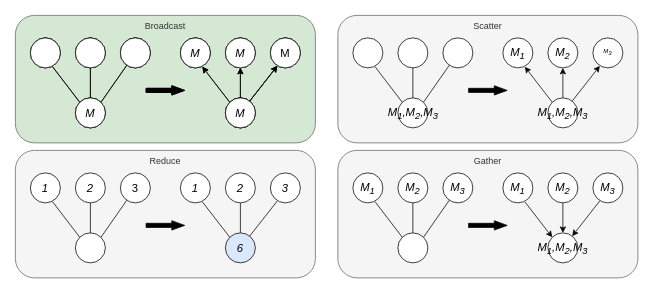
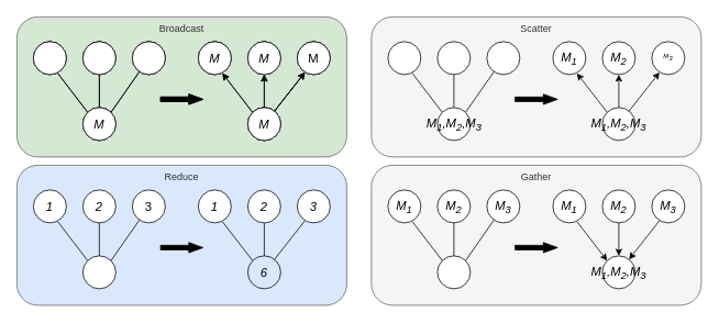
  <mxCell id="0" />
  <mxCell id="1" parent="0" />
- <mxCell id="2" value="Reduce" style="rounded=1;whiteSpace=wrap;html=1;verticalAlign=top;fillColor=#f5f5f5;strokeColor=#666666;fontColor=#333333;" parent="1" vertex="1"><mxGeometry y="200" width="400" height="170" as="geometry" x="20" /></mxCell>
+ <mxCell id="2" value="Reduce" style="rounded=1;whiteSpace=wrap;html=1;verticalAlign=top;fillColor=#dae8fc;strokeColor=#666666;fontColor=#333333;" parent="1" vertex="1"><mxGeometry y="200" width="400" height="170" as="geometry" x="20" /></mxCell>
  <mxCell id="3" value="Scatter" style="rounded=1;whiteSpace=wrap;html=1;verticalAlign=top;fillColor=#f5f5f5;strokeColor=#666666;fontColor=#333333;" parent="1" vertex="1"><mxGeometry x="450" y="20" width="400" height="170" as="geometry" /></mxCell>
  <mxCell id="4" value="Broadcast" style="rounded=1;whiteSpace=wrap;html=1;verticalAlign=top;fillColor=#d5e8d4;strokeColor=#666666;fontColor=#333333;" parent="1" vertex="1"><mxGeometry y="20" width="400" height="170" as="geometry" x="20" /></mxCell>
  <mxCell id="5" value="" style="ellipse;whiteSpace=wrap;html=1;aspect=fixed;" parent="1" vertex="1"><mxGeometry x="300" y="50" width="40" height="40" as="geometry" /></mxCell>
  <mxCell id="6" value="" style="ellipse;whiteSpace=wrap;html=1;aspect=fixed;" parent="1" vertex="1"><mxGeometry x="360" y="50" width="40" height="40" as="geometry" /></mxCell>
  <mxCell id="7" value="" style="ellipse;whiteSpace=wrap;html=1;aspect=fixed;" parent="1" vertex="1"><mxGeometry x="240" y="50" width="40" height="40" as="geometry" /></mxCell>
  <mxCell id="8" value="" style="ellipse;whiteSpace=wrap;html=1;aspect=fixed;" parent="1" vertex="1"><mxGeometry x="300" y="130" width="40" height="40" as="geometry" /></mxCell>
  <mxCell id="9" value="" style="ellipse;whiteSpace=wrap;html=1;aspect=fixed;" parent="1" vertex="1"><mxGeometry x="40" y="50" width="40" height="40" as="geometry" /></mxCell>
  <mxCell id="10" value="" style="ellipse;whiteSpace=wrap;html=1;aspect=fixed;" parent="1" vertex="1"><mxGeometry x="100" y="50" width="40" height="40" as="geometry" /></mxCell>
  <mxCell id="11" value="" style="ellipse;whiteSpace=wrap;html=1;aspect=fixed;" parent="1" vertex="1"><mxGeometry x="160" y="50" width="40" height="40" as="geometry" /></mxCell>
  <mxCell id="12" value="" style="ellipse;whiteSpace=wrap;html=1;aspect=fixed;" parent="1" vertex="1"><mxGeometry x="100" y="130" width="40" height="40" as="geometry" /></mxCell>
  <mxCell id="13" value="" style="ellipse;whiteSpace=wrap;html=1;aspect=fixed;" parent="1" vertex="1"><mxGeometry x="40" y="50" width="40" height="40" as="geometry" /></mxCell>
  <mxCell id="14" value="" style="ellipse;whiteSpace=wrap;html=1;aspect=fixed;" parent="1" vertex="1"><mxGeometry x="100" y="50" width="40" height="40" as="geometry" /></mxCell>
  <mxCell id="15" value="" style="ellipse;whiteSpace=wrap;html=1;aspect=fixed;" parent="1" vertex="1"><mxGeometry x="160" y="50" width="40" height="40" as="geometry" /></mxCell>
  <mxCell id="16" value="" style="ellipse;whiteSpace=wrap;html=1;aspect=fixed;" parent="1" vertex="1"><mxGeometry x="100" y="130" width="40" height="40" as="geometry" /></mxCell>
  <mxCell id="17" value="" style="ellipse;whiteSpace=wrap;html=1;aspect=fixed;" parent="1" vertex="1"><mxGeometry x="240" y="50" width="40" height="40" as="geometry" /></mxCell>
  <mxCell id="18" value="" style="ellipse;whiteSpace=wrap;html=1;aspect=fixed;" parent="1" vertex="1"><mxGeometry x="300" y="50" width="40" height="40" as="geometry" /></mxCell>
  <mxCell id="19" value="" style="ellipse;whiteSpace=wrap;html=1;aspect=fixed;" parent="1" vertex="1"><mxGeometry x="300" y="130" width="40" height="40" as="geometry" /></mxCell>
  <mxCell id="20" value="" style="ellipse;whiteSpace=wrap;html=1;aspect=fixed;" parent="1" vertex="1"><mxGeometry x="360" y="50" width="40" height="40" as="geometry" /></mxCell>
  <mxCell id="21" value="" style="shape=flexArrow;endArrow=classic;html=1;fillColor=#000000;width=5.517;endSize=5.406;endWidth=5.99;" parent="1" edge="1"><mxGeometry width="50" height="50" relative="1" as="geometry"><mxPoint x="193.75" y="120" as="sourcePoint" /><mxPoint x="246.25" y="120" as="targetPoint" /></mxGeometry></mxCell>
  <mxCell id="22" value="" style="endArrow=none;html=1;entryX=0.5;entryY=1;entryDx=0;entryDy=0;" parent="1" source="16" target="14" edge="1"><mxGeometry width="50" height="50" relative="1" as="geometry"><mxPoint x="410" y="280" as="sourcePoint" /><mxPoint x="460" y="230" as="targetPoint" /></mxGeometry></mxCell>
  <mxCell id="23" value="" style="endArrow=none;html=1;exitX=1;exitY=0;exitDx=0;exitDy=0;" parent="1" source="16" target="15" edge="1"><mxGeometry width="50" height="50" relative="1" as="geometry"><mxPoint x="410" y="280" as="sourcePoint" /><mxPoint x="460" y="230" as="targetPoint" /></mxGeometry></mxCell>
  <mxCell id="24" value="" style="endArrow=classic;html=1;exitX=0;exitY=0;exitDx=0;exitDy=0;entryX=0.731;entryY=0.962;entryDx=0;entryDy=0;entryPerimeter=0;" parent="1" source="19" target="17" edge="1"><mxGeometry width="50" height="50" relative="1" as="geometry"><mxPoint x="290" y="250" as="sourcePoint" /><mxPoint x="270" y="86" as="targetPoint" /></mxGeometry></mxCell>
  <mxCell id="25" value="" style="endArrow=classic;html=1;entryX=0.5;entryY=1;entryDx=0;entryDy=0;exitX=0.5;exitY=0;exitDx=0;exitDy=0;" parent="1" source="19" target="18" edge="1"><mxGeometry width="50" height="50" relative="1" as="geometry"><mxPoint x="290" y="250" as="sourcePoint" /><mxPoint x="340" y="200" as="targetPoint" /></mxGeometry></mxCell>
  <mxCell id="26" value="" style="endArrow=classic;html=1;entryX=0.233;entryY=0.933;entryDx=0;entryDy=0;entryPerimeter=0;" parent="1" source="19" target="20" edge="1"><mxGeometry width="50" height="50" relative="1" as="geometry"><mxPoint x="290" y="250" as="sourcePoint" /><mxPoint x="340" y="200" as="targetPoint" /></mxGeometry></mxCell>
  <mxCell id="27" value="" style="endArrow=none;html=1;exitX=0;exitY=0;exitDx=0;exitDy=0;entryX=0.736;entryY=0.957;entryDx=0;entryDy=0;entryPerimeter=0;" parent="1" source="16" target="13" edge="1"><mxGeometry width="50" height="50" relative="1" as="geometry"><mxPoint x="147.32" y="148.32" as="sourcePoint" /><mxPoint x="74" y="84" as="targetPoint" /></mxGeometry></mxCell>
  <mxCell id="28" value="" style="ellipse;whiteSpace=wrap;html=1;aspect=fixed;" parent="1" vertex="1"><mxGeometry x="300" y="130" width="40" height="40" as="geometry" /></mxCell>
  <mxCell id="29" value="" style="endArrow=classic;html=1;entryX=0.233;entryY=0.933;entryDx=0;entryDy=0;entryPerimeter=0;" parent="1" source="28" edge="1"><mxGeometry width="50" height="50" relative="1" as="geometry"><mxPoint x="290" y="250" as="sourcePoint" /><mxPoint x="369.32" y="87.32" as="targetPoint" /></mxGeometry></mxCell>
  <mxCell id="30" value="&lt;font style=&quot;font-size: 15px&quot;&gt;M&lt;/font&gt;" style="ellipse;whiteSpace=wrap;html=1;aspect=fixed;fontStyle=2;fontSize=8;" parent="1" vertex="1"><mxGeometry x="300" y="130" width="40" height="40" as="geometry" /></mxCell>
  <mxCell id="31" value="" style="endArrow=classic;html=1;entryX=0.233;entryY=0.933;entryDx=0;entryDy=0;entryPerimeter=0;" parent="1" source="30" edge="1"><mxGeometry width="50" height="50" relative="1" as="geometry"><mxPoint x="290" y="250" as="sourcePoint" /><mxPoint x="369.32" y="87.32" as="targetPoint" /></mxGeometry></mxCell>
  <mxCell id="32" value="" style="endArrow=classic;html=1;entryX=0.5;entryY=1;entryDx=0;entryDy=0;exitX=0.5;exitY=0;exitDx=0;exitDy=0;" parent="1" target="35" edge="1"><mxGeometry width="50" height="50" relative="1" as="geometry"><mxPoint x="320" y="130" as="sourcePoint" /><mxPoint x="340" y="200" as="targetPoint" /></mxGeometry></mxCell>
  <mxCell id="33" value="" style="endArrow=classic;html=1;exitX=0;exitY=0;exitDx=0;exitDy=0;entryX=0.731;entryY=0.962;entryDx=0;entryDy=0;entryPerimeter=0;" parent="1" target="34" edge="1"><mxGeometry width="50" height="50" relative="1" as="geometry"><mxPoint x="305.858" y="135.858" as="sourcePoint" /><mxPoint x="270" y="86" as="targetPoint" /></mxGeometry></mxCell>
  <mxCell id="34" value="&lt;font style=&quot;font-size: 15px&quot;&gt;M&lt;/font&gt;" style="ellipse;whiteSpace=wrap;html=1;aspect=fixed;fontStyle=2;fontSize=8;" parent="1" vertex="1"><mxGeometry x="240" y="50" width="40" height="40" as="geometry" /></mxCell>
  <mxCell id="35" value="&lt;font style=&quot;font-size: 15px&quot;&gt;M&lt;/font&gt;" style="ellipse;whiteSpace=wrap;html=1;aspect=fixed;fontStyle=2;fontSize=8;" parent="1" vertex="1"><mxGeometry x="300" y="50" width="40" height="40" as="geometry" /></mxCell>
  <mxCell id="36" value="&lt;font style=&quot;font-size: 15px&quot;&gt;M&lt;/font&gt;" style="ellipse;whiteSpace=wrap;html=1;aspect=fixed;fontSize=8;" parent="1" vertex="1"><mxGeometry x="360" y="50" width="40" height="40" as="geometry" /></mxCell>
  <mxCell id="37" value="" style="shape=flexArrow;endArrow=classic;html=1;fillColor=#000000;width=5.517;endSize=5.406;endWidth=5.99;" parent="1" edge="1"><mxGeometry width="50" height="50" relative="1" as="geometry"><mxPoint x="193.75" y="120" as="sourcePoint" /><mxPoint x="246.25" y="120" as="targetPoint" /></mxGeometry></mxCell>
  <mxCell id="38" value="&lt;font style=&quot;font-size: 15px&quot;&gt;M&lt;/font&gt;" style="ellipse;whiteSpace=wrap;html=1;aspect=fixed;fontStyle=2;fontSize=8;" parent="1" vertex="1"><mxGeometry x="100" y="130" width="40" height="40" as="geometry" /></mxCell>
  <mxCell id="39" value="" style="ellipse;whiteSpace=wrap;html=1;aspect=fixed;" parent="1" vertex="1"><mxGeometry x="40" y="50" width="40" height="40" as="geometry" /></mxCell>
  <mxCell id="40" value="" style="ellipse;whiteSpace=wrap;html=1;aspect=fixed;" parent="1" vertex="1"><mxGeometry x="100" y="50" width="40" height="40" as="geometry" /></mxCell>
  <mxCell id="41" value="" style="ellipse;whiteSpace=wrap;html=1;aspect=fixed;" parent="1" vertex="1"><mxGeometry x="160" y="50" width="40" height="40" as="geometry" /></mxCell>
  <mxCell id="42" value="" style="endArrow=none;html=1;exitX=1;exitY=0;exitDx=0;exitDy=0;" parent="1" target="41" edge="1"><mxGeometry width="50" height="50" relative="1" as="geometry"><mxPoint x="134.142" y="135.858" as="sourcePoint" /><mxPoint x="460" y="230" as="targetPoint" /></mxGeometry></mxCell>
  <mxCell id="43" value="" style="endArrow=none;html=1;entryX=0.5;entryY=1;entryDx=0;entryDy=0;" parent="1" target="40" edge="1"><mxGeometry width="50" height="50" relative="1" as="geometry"><mxPoint x="120" y="130" as="sourcePoint" /><mxPoint x="460" y="230" as="targetPoint" /></mxGeometry></mxCell>
  <mxCell id="44" value="" style="endArrow=none;html=1;exitX=0;exitY=0;exitDx=0;exitDy=0;entryX=0.736;entryY=0.957;entryDx=0;entryDy=0;entryPerimeter=0;" parent="1" target="39" edge="1"><mxGeometry width="50" height="50" relative="1" as="geometry"><mxPoint x="105.858" y="135.858" as="sourcePoint" /><mxPoint x="74" y="84" as="targetPoint" /></mxGeometry></mxCell>
  <mxCell id="45" value="&lt;i&gt;&lt;font style=&quot;font-size: 15px&quot;&gt;1&lt;/font&gt;&lt;/i&gt;" style="ellipse;whiteSpace=wrap;html=1;aspect=fixed;fontSize=8;" parent="1" vertex="1"><mxGeometry x="40" y="230" width="40" height="40" as="geometry" /></mxCell>
  <mxCell id="46" value="&lt;i&gt;&lt;font style=&quot;font-size: 15px&quot;&gt;2&lt;/font&gt;&lt;/i&gt;" style="ellipse;whiteSpace=wrap;html=1;aspect=fixed;fontSize=8;" parent="1" vertex="1"><mxGeometry x="100" y="230" width="40" height="40" as="geometry" /></mxCell>
  <mxCell id="47" value="&lt;font style=&quot;font-size: 15px&quot;&gt;3&lt;/font&gt;" style="ellipse;whiteSpace=wrap;html=1;aspect=fixed;fontSize=8;" parent="1" vertex="1"><mxGeometry x="160" y="230" width="40" height="40" as="geometry" /></mxCell>
  <mxCell id="48" value="" style="endArrow=none;html=1;exitX=1;exitY=0;exitDx=0;exitDy=0;" parent="1" target="47" edge="1"><mxGeometry width="50" height="50" relative="1" as="geometry"><mxPoint x="134.142" y="315.858" as="sourcePoint" /><mxPoint x="460" y="410" as="targetPoint" /></mxGeometry></mxCell>
  <mxCell id="49" value="" style="endArrow=none;html=1;entryX=0.5;entryY=1;entryDx=0;entryDy=0;" parent="1" target="46" edge="1"><mxGeometry width="50" height="50" relative="1" as="geometry"><mxPoint x="120" y="310" as="sourcePoint" /><mxPoint x="460" y="410" as="targetPoint" /></mxGeometry></mxCell>
  <mxCell id="50" value="" style="endArrow=none;html=1;exitX=0;exitY=0;exitDx=0;exitDy=0;entryX=0.736;entryY=0.957;entryDx=0;entryDy=0;entryPerimeter=0;" parent="1" target="45" edge="1"><mxGeometry width="50" height="50" relative="1" as="geometry"><mxPoint x="105.858" y="315.858" as="sourcePoint" /><mxPoint x="74" y="264" as="targetPoint" /></mxGeometry></mxCell>
  <mxCell id="51" value="" style="ellipse;whiteSpace=wrap;html=1;aspect=fixed;" parent="1" vertex="1"><mxGeometry x="100" y="310" width="40" height="40" as="geometry" /></mxCell>
  <mxCell id="52" value="" style="shape=flexArrow;endArrow=classic;html=1;fillColor=#000000;width=5.517;endSize=5.406;endWidth=5.99;" parent="1" edge="1"><mxGeometry width="50" height="50" relative="1" as="geometry"><mxPoint x="193.75" y="300" as="sourcePoint" /><mxPoint x="246.25" y="300" as="targetPoint" /></mxGeometry></mxCell>
  <mxCell id="53" value="" style="endArrow=none;html=1;exitX=0;exitY=0;exitDx=0;exitDy=0;entryX=0.731;entryY=0.962;entryDx=0;entryDy=0;entryPerimeter=0;endFill=0;" parent="1" target="58" edge="1"><mxGeometry width="50" height="50" relative="1" as="geometry"><mxPoint x="305.858" y="315.858" as="sourcePoint" /><mxPoint x="270" y="266" as="targetPoint" /></mxGeometry></mxCell>
  <mxCell id="54" value="" style="endArrow=none;html=1;entryX=0.5;entryY=1;entryDx=0;entryDy=0;exitX=0.5;exitY=0;exitDx=0;exitDy=0;endFill=0;" parent="1" target="57" edge="1"><mxGeometry width="50" height="50" relative="1" as="geometry"><mxPoint x="320" y="310" as="sourcePoint" /><mxPoint x="340" y="380" as="targetPoint" /></mxGeometry></mxCell>
  <mxCell id="55" value="" style="endArrow=none;html=1;entryX=0.233;entryY=0.933;entryDx=0;entryDy=0;entryPerimeter=0;endFill=0;" parent="1" source="59" edge="1"><mxGeometry width="50" height="50" relative="1" as="geometry"><mxPoint x="290" y="430" as="sourcePoint" /><mxPoint x="369.32" y="267.32" as="targetPoint" /></mxGeometry></mxCell>
  <mxCell id="56" value="&lt;i&gt;&lt;font style=&quot;font-size: 15px&quot;&gt;3&lt;/font&gt;&lt;/i&gt;" style="ellipse;whiteSpace=wrap;html=1;aspect=fixed;fontSize=8;" parent="1" vertex="1"><mxGeometry x="360" y="230" width="40" height="40" as="geometry" /></mxCell>
  <mxCell id="57" value="&lt;i&gt;&lt;font style=&quot;font-size: 15px&quot;&gt;2&lt;/font&gt;&lt;/i&gt;" style="ellipse;whiteSpace=wrap;html=1;aspect=fixed;fontSize=8;" parent="1" vertex="1"><mxGeometry x="300" y="230" width="40" height="40" as="geometry" /></mxCell>
  <mxCell id="58" value="&lt;i&gt;&lt;font style=&quot;font-size: 15px&quot;&gt;1&lt;/font&gt;&lt;/i&gt;" style="ellipse;whiteSpace=wrap;html=1;aspect=fixed;fontSize=8;" parent="1" vertex="1"><mxGeometry x="240" y="230" width="40" height="40" as="geometry" /></mxCell>
  <mxCell id="59" value="&lt;i&gt;&lt;font style=&quot;font-size: 15px&quot;&gt;6&lt;/font&gt;&lt;/i&gt;" style="ellipse;whiteSpace=wrap;html=1;aspect=fixed;fontSize=8;fillColor=#dae8fc;" parent="1" vertex="1"><mxGeometry x="300" y="310" width="40" height="40" as="geometry" /></mxCell>
  <mxCell id="60" value="" style="ellipse;whiteSpace=wrap;html=1;aspect=fixed;" parent="1" vertex="1"><mxGeometry x="470" y="50" width="40" height="40" as="geometry" /></mxCell>
  <mxCell id="61" value="" style="ellipse;whiteSpace=wrap;html=1;aspect=fixed;" parent="1" vertex="1"><mxGeometry x="530" y="50" width="40" height="40" as="geometry" /></mxCell>
  <mxCell id="62" value="" style="ellipse;whiteSpace=wrap;html=1;aspect=fixed;" parent="1" vertex="1"><mxGeometry x="590" y="50" width="40" height="40" as="geometry" /></mxCell>
  <mxCell id="63" value="" style="endArrow=none;html=1;exitX=1;exitY=0;exitDx=0;exitDy=0;" parent="1" target="62" edge="1"><mxGeometry width="50" height="50" relative="1" as="geometry"><mxPoint x="564.142" y="135.858" as="sourcePoint" /><mxPoint x="890" y="230" as="targetPoint" /></mxGeometry></mxCell>
  <mxCell id="64" value="" style="endArrow=none;html=1;entryX=0.5;entryY=1;entryDx=0;entryDy=0;" parent="1" target="61" edge="1"><mxGeometry width="50" height="50" relative="1" as="geometry"><mxPoint x="550" y="130" as="sourcePoint" /><mxPoint x="890" y="230" as="targetPoint" /></mxGeometry></mxCell>
  <mxCell id="65" value="" style="endArrow=none;html=1;exitX=0;exitY=0;exitDx=0;exitDy=0;entryX=0.736;entryY=0.957;entryDx=0;entryDy=0;entryPerimeter=0;" parent="1" target="60" edge="1"><mxGeometry width="50" height="50" relative="1" as="geometry"><mxPoint x="535.858" y="135.858" as="sourcePoint" /><mxPoint x="504" y="84" as="targetPoint" /></mxGeometry></mxCell>
  <mxCell id="66" value="&lt;font style=&quot;font-size: 15px&quot;&gt;M&lt;sub&gt;1&lt;/sub&gt;,M&lt;sub&gt;2&lt;/sub&gt;,M&lt;sub&gt;3&lt;/sub&gt;&lt;/font&gt;" style="ellipse;html=1;aspect=fixed;fontStyle=2;fontSize=8;" parent="1" vertex="1"><mxGeometry x="530" y="130" width="40" height="40" as="geometry" /></mxCell>
  <mxCell id="67" value="" style="shape=flexArrow;endArrow=classic;html=1;fillColor=#000000;width=5.517;endSize=5.406;endWidth=5.99;" parent="1" edge="1"><mxGeometry width="50" height="50" relative="1" as="geometry"><mxPoint x="623.75" y="120" as="sourcePoint" /><mxPoint x="676.25" y="120" as="targetPoint" /></mxGeometry></mxCell>
  <mxCell id="68" value="" style="endArrow=classic;html=1;exitX=0;exitY=0;exitDx=0;exitDy=0;entryX=0.731;entryY=0.962;entryDx=0;entryDy=0;entryPerimeter=0;" parent="1" target="73" edge="1"><mxGeometry width="50" height="50" relative="1" as="geometry"><mxPoint x="735.858" y="135.858" as="sourcePoint" /><mxPoint x="700" y="86" as="targetPoint" /></mxGeometry></mxCell>
  <mxCell id="69" value="" style="endArrow=classic;html=1;entryX=0.5;entryY=1;entryDx=0;entryDy=0;exitX=0.5;exitY=0;exitDx=0;exitDy=0;" parent="1" target="72" edge="1"><mxGeometry width="50" height="50" relative="1" as="geometry"><mxPoint x="750" y="130" as="sourcePoint" /><mxPoint x="770" y="200" as="targetPoint" /></mxGeometry></mxCell>
  <mxCell id="70" value="" style="endArrow=classic;html=1;entryX=0.233;entryY=0.933;entryDx=0;entryDy=0;entryPerimeter=0;" parent="1" source="74" edge="1"><mxGeometry width="50" height="50" relative="1" as="geometry"><mxPoint x="720" y="250" as="sourcePoint" /><mxPoint x="799.32" y="87.32" as="targetPoint" /></mxGeometry></mxCell>
  <mxCell id="71" value="&lt;span style=&quot;font-style: italic; font-size: 8px;&quot;&gt;M&lt;/span&gt;&lt;sub style=&quot;font-style: italic; font-size: 8px;&quot;&gt;3&lt;/sub&gt;" style="ellipse;whiteSpace=wrap;html=1;aspect=fixed;fontSize=8;" parent="1" vertex="1"><mxGeometry x="790" y="50" width="40" height="40" as="geometry" /></mxCell>
  <mxCell id="72" value="&lt;font style=&quot;font-size: 15px&quot;&gt;&lt;span style=&quot;font-style: italic&quot;&gt;M&lt;/span&gt;&lt;sub style=&quot;font-style: italic&quot;&gt;2&lt;/sub&gt;&lt;/font&gt;" style="ellipse;whiteSpace=wrap;html=1;aspect=fixed;fontSize=8;" parent="1" vertex="1"><mxGeometry x="730" y="50" width="40" height="40" as="geometry" /></mxCell>
  <mxCell id="73" value="&lt;font style=&quot;font-size: 15px&quot;&gt;&lt;span style=&quot;font-style: italic&quot;&gt;M&lt;/span&gt;&lt;span style=&quot;font-style: italic&quot;&gt;&lt;sub&gt;1&lt;/sub&gt;&lt;/span&gt;&lt;/font&gt;" style="ellipse;whiteSpace=wrap;html=1;aspect=fixed;fontSize=8;" parent="1" vertex="1"><mxGeometry x="670" y="50" width="40" height="40" as="geometry" /></mxCell>
  <mxCell id="74" value="&lt;font style=&quot;font-size: 15px&quot;&gt;&lt;span style=&quot;font-style: italic&quot;&gt;M&lt;/span&gt;&lt;span style=&quot;font-style: italic&quot;&gt;&lt;sub&gt;1&lt;/sub&gt;&lt;/span&gt;&lt;span style=&quot;font-style: italic&quot;&gt;,M&lt;/span&gt;&lt;sub style=&quot;font-style: italic&quot;&gt;2&lt;/sub&gt;&lt;span style=&quot;font-style: italic&quot;&gt;,M&lt;/span&gt;&lt;sub style=&quot;font-style: italic&quot;&gt;3&lt;/sub&gt;&lt;/font&gt;" style="ellipse;whiteSpace=wrap;html=1;aspect=fixed;fontSize=8;" parent="1" vertex="1"><mxGeometry x="730" y="130" width="40" height="40" as="geometry" /></mxCell>
  <mxCell id="75" value="Gather" style="rounded=1;whiteSpace=wrap;html=1;verticalAlign=top;fillColor=#f5f5f5;strokeColor=#666666;fontColor=#333333;" parent="1" vertex="1"><mxGeometry x="450" y="200" width="400" height="170" as="geometry" /></mxCell>
  <mxCell id="76" value="&lt;font style=&quot;font-size: 15px&quot;&gt;&lt;span style=&quot;font-style: italic&quot;&gt;M&lt;/span&gt;&lt;span style=&quot;font-style: italic&quot;&gt;&lt;sub&gt;1&lt;/sub&gt;&lt;/span&gt;&lt;/font&gt;" style="ellipse;whiteSpace=wrap;html=1;aspect=fixed;fontSize=8;" parent="1" vertex="1"><mxGeometry x="470" y="230" width="40" height="40" as="geometry" /></mxCell>
  <mxCell id="77" value="&lt;font style=&quot;font-size: 15px&quot;&gt;&lt;span style=&quot;font-style: italic&quot;&gt;M&lt;/span&gt;&lt;sub style=&quot;font-style: italic&quot;&gt;2&lt;/sub&gt;&lt;/font&gt;" style="ellipse;whiteSpace=wrap;html=1;aspect=fixed;fontSize=8;" parent="1" vertex="1"><mxGeometry x="530" y="230" width="40" height="40" as="geometry" /></mxCell>
  <mxCell id="78" value="&lt;font style=&quot;font-size: 15px&quot;&gt;&lt;span style=&quot;font-style: italic&quot;&gt;M&lt;/span&gt;&lt;sub style=&quot;font-style: italic&quot;&gt;3&lt;/sub&gt;&lt;/font&gt;" style="ellipse;whiteSpace=wrap;html=1;aspect=fixed;fontSize=8;" parent="1" vertex="1"><mxGeometry x="590" y="230" width="40" height="40" as="geometry" /></mxCell>
  <mxCell id="79" value="" style="endArrow=none;html=1;exitX=1;exitY=0;exitDx=0;exitDy=0;" parent="1" target="78" edge="1"><mxGeometry width="50" height="50" relative="1" as="geometry"><mxPoint x="564.142" y="315.858" as="sourcePoint" /><mxPoint x="890" y="410" as="targetPoint" /></mxGeometry></mxCell>
  <mxCell id="80" value="" style="endArrow=none;html=1;entryX=0.5;entryY=1;entryDx=0;entryDy=0;" parent="1" target="77" edge="1"><mxGeometry width="50" height="50" relative="1" as="geometry"><mxPoint x="550" y="310" as="sourcePoint" /><mxPoint x="890" y="410" as="targetPoint" /></mxGeometry></mxCell>
  <mxCell id="81" value="" style="endArrow=none;html=1;exitX=0;exitY=0;exitDx=0;exitDy=0;entryX=0.736;entryY=0.957;entryDx=0;entryDy=0;entryPerimeter=0;" parent="1" target="76" edge="1"><mxGeometry width="50" height="50" relative="1" as="geometry"><mxPoint x="535.858" y="315.858" as="sourcePoint" /><mxPoint x="504" y="264" as="targetPoint" /></mxGeometry></mxCell>
  <mxCell id="82" value="" style="ellipse;html=1;aspect=fixed;fontStyle=2;fontSize=8;" parent="1" vertex="1"><mxGeometry x="530" y="310" width="40" height="40" as="geometry" /></mxCell>
  <mxCell id="83" value="" style="shape=flexArrow;endArrow=classic;html=1;fillColor=#000000;width=5.517;endSize=5.406;endWidth=5.99;" parent="1" edge="1"><mxGeometry width="50" height="50" relative="1" as="geometry"><mxPoint x="623.75" y="300" as="sourcePoint" /><mxPoint x="676.25" y="300" as="targetPoint" /></mxGeometry></mxCell>
  <mxCell id="84" value="" style="endArrow=none;html=1;exitX=0;exitY=0;exitDx=0;exitDy=0;entryX=0.731;entryY=0.962;entryDx=0;entryDy=0;entryPerimeter=0;endFill=0;startArrow=classic;startFill=1;" parent="1" target="89" edge="1"><mxGeometry width="50" height="50" relative="1" as="geometry"><mxPoint x="735.858" y="315.858" as="sourcePoint" /><mxPoint x="700" y="266" as="targetPoint" /></mxGeometry></mxCell>
  <mxCell id="85" value="" style="endArrow=none;html=1;entryX=0.5;entryY=1;entryDx=0;entryDy=0;exitX=0.5;exitY=0;exitDx=0;exitDy=0;endFill=0;startArrow=classic;startFill=1;" parent="1" target="88" edge="1"><mxGeometry width="50" height="50" relative="1" as="geometry"><mxPoint x="750" y="310" as="sourcePoint" /><mxPoint x="770" y="380" as="targetPoint" /></mxGeometry></mxCell>
  <mxCell id="86" value="" style="endArrow=none;html=1;entryX=0.233;entryY=0.933;entryDx=0;entryDy=0;entryPerimeter=0;startArrow=classic;startFill=1;endFill=0;" parent="1" source="90" edge="1"><mxGeometry width="50" height="50" relative="1" as="geometry"><mxPoint x="720" y="430" as="sourcePoint" /><mxPoint x="799.32" y="267.32" as="targetPoint" /></mxGeometry></mxCell>
  <mxCell id="87" value="&lt;font style=&quot;font-size: 15px&quot;&gt;&lt;span style=&quot;font-style: italic&quot;&gt;M&lt;/span&gt;&lt;sub style=&quot;font-style: italic&quot;&gt;3&lt;/sub&gt;&lt;/font&gt;" style="ellipse;whiteSpace=wrap;html=1;aspect=fixed;fontSize=8;" parent="1" vertex="1"><mxGeometry x="790" y="230" width="40" height="40" as="geometry" /></mxCell>
  <mxCell id="88" value="&lt;font style=&quot;font-size: 15px&quot;&gt;&lt;span style=&quot;font-style: italic&quot;&gt;M&lt;/span&gt;&lt;sub style=&quot;font-style: italic&quot;&gt;2&lt;/sub&gt;&lt;/font&gt;" style="ellipse;whiteSpace=wrap;html=1;aspect=fixed;fontSize=8;" parent="1" vertex="1"><mxGeometry x="730" y="230" width="40" height="40" as="geometry" /></mxCell>
  <mxCell id="89" value="&lt;font style=&quot;font-size: 15px&quot;&gt;&lt;span style=&quot;font-style: italic&quot;&gt;M&lt;/span&gt;&lt;span style=&quot;font-style: italic&quot;&gt;&lt;sub&gt;1&lt;/sub&gt;&lt;/span&gt;&lt;/font&gt;" style="ellipse;whiteSpace=wrap;html=1;aspect=fixed;fontSize=8;" parent="1" vertex="1"><mxGeometry x="670" y="230" width="40" height="40" as="geometry" /></mxCell>
  <mxCell id="90" value="&lt;font style=&quot;font-size: 15px&quot;&gt;&lt;span style=&quot;font-style: italic&quot;&gt;M&lt;/span&gt;&lt;span style=&quot;font-style: italic&quot;&gt;&lt;sub&gt;1&lt;/sub&gt;&lt;/span&gt;&lt;span style=&quot;font-style: italic&quot;&gt;,M&lt;/span&gt;&lt;sub style=&quot;font-style: italic&quot;&gt;2&lt;/sub&gt;&lt;span style=&quot;font-style: italic&quot;&gt;,M&lt;/span&gt;&lt;sub style=&quot;font-style: italic&quot;&gt;3&lt;/sub&gt;&lt;/font&gt;" style="ellipse;whiteSpace=wrap;html=1;aspect=fixed;fontSize=8;" parent="1" vertex="1"><mxGeometry x="730" y="310" width="40" height="40" as="geometry" /></mxCell>
